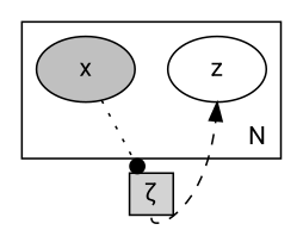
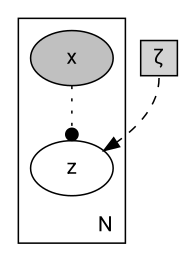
  digraph {
    fontname=Roboto
    node [fontname=Roboto shape=ellipse style=filled]
    edge [fontname=Roboto]
    n1 [fillcolor=white label=z]
    n2 [fillcolor=grey label=x]
    n3 [height=0.2 label="ζ" shape=box width=0.20]
    subgraph cluster_1 {
      label=N
      labeljust=r
      labelloc=b
      rankdir=TB
      n1
      n2
    }
-   n2 -> n3 [arrowhead=dot style=dotted]
+   n2 -> n1 [arrowhead=dot style=dotted]
    n3 -> n1 [arrowtail=tee style=dashed tailport=s]
  }
